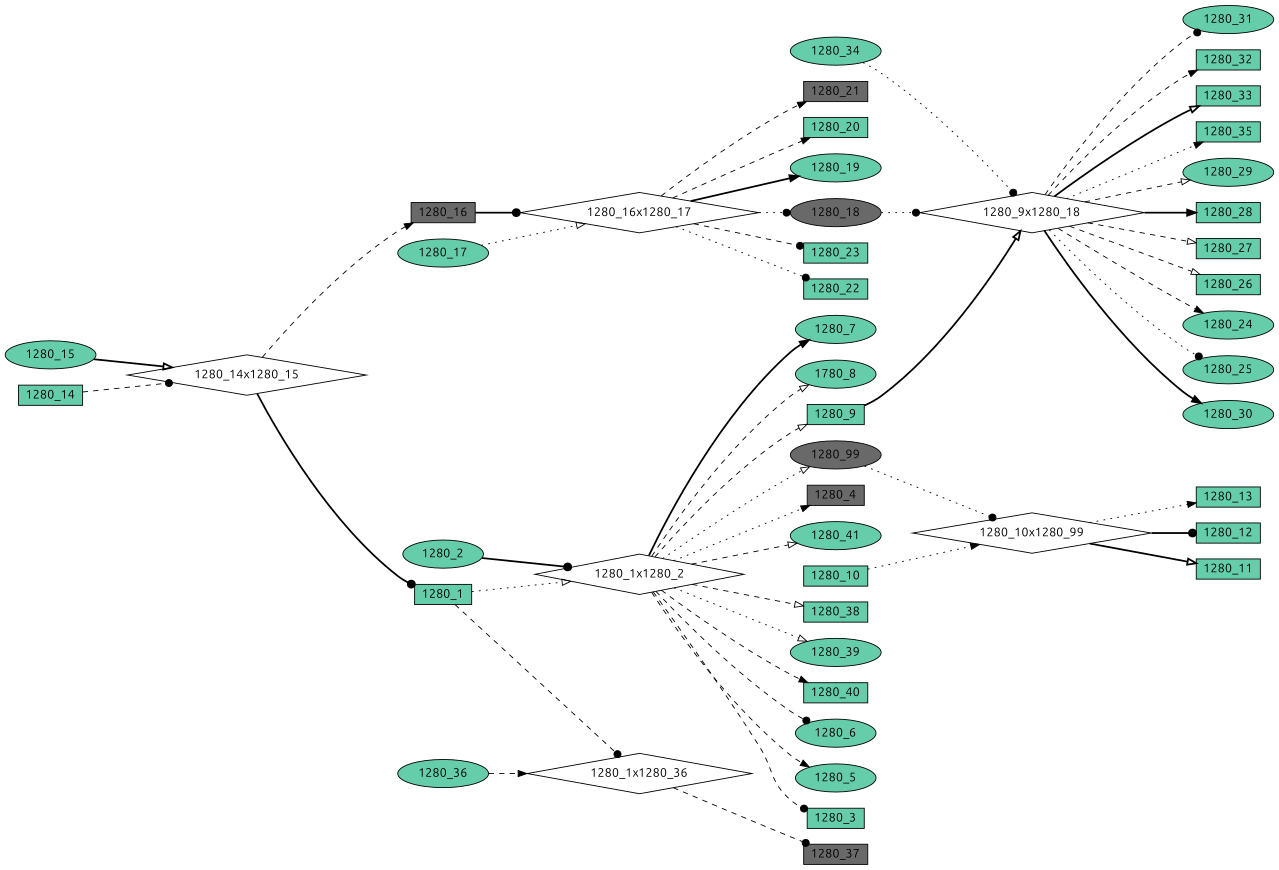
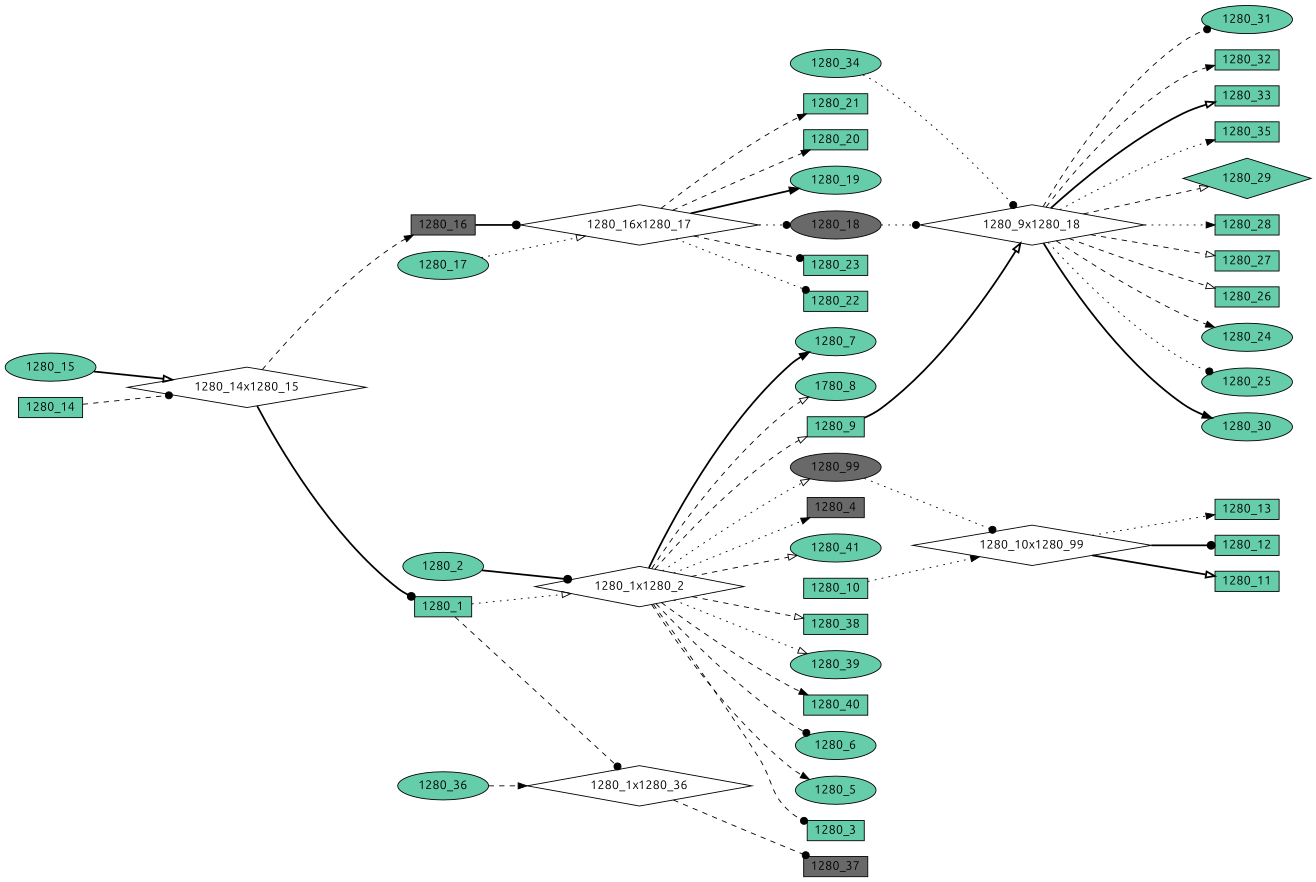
  digraph {
    fontname=Ubuntu
    rankdir=LR
    node [fillcolor=aquamarine3 fontcolor=black fontname=Ubuntu regular=0 shape=box style=filled]
    edge [arrowhead=dot fontname=Ubuntu style=dashed]
    "1280_35" [height=0.3 width=0.5]
    "1280_9x1280_18" [height=.1 shape=diamond width=.1 fillcolor="" fontcolor="" regular="" style=""]
-   "1280_29" [height=0.3 shape=ellipse width=0.5]
+   "1280_29" [height=0.3 shape=diamond width=0.5]
    "1280_28" [height=0.3 width=0.5]
    "1280_27" [height=0.3 width=0.5]
    "1280_26" [height=0.3 width=0.5]
    "1280_24" [height=0.3 shape=ellipse width=0.5]
    "1280_25" [height=0.3 shape=ellipse width=0.5]
    "1280_30" [height=0.3 shape=ellipse width=0.5]
    "1280_31" [height=0.3 shape=ellipse width=0.5]
    "1280_32" [height=0.3 width=0.5]
    "1280_33" [height=0.3 width=0.5]
    "1280_34" [height=0.3 shape=ellipse width=0.5]
    "1280_4" [fillcolor=dimgrey height=0.3 width=0.5]
    "1280_1x1280_2" [height=.1 shape=diamond width=.1 fillcolor="" fontcolor="" regular="" style=""]
    "1280_41" [height=0.3 shape=ellipse width=0.5]
    "1280_38" [height=0.3 width=0.5]
    "1280_39" [height=0.3 shape=ellipse width=0.5]
    "1280_40" [height=0.3 width=0.5]
    "1280_6" [height=0.3 shape=ellipse width=0.5]
    "1280_5" [height=0.3 shape=ellipse width=0.5]
    "1280_9" [height=0.3 width=0.5]
    "1280_3" [height=0.3 width=0.5]
    "1280_7" [height=0.3 shape=ellipse width=0.5]
    "1280_99" [fillcolor=dimgrey height=0.3 shape=ellipse width=0.5]
    n26 [height=0.3 label="1780_8" shape=ellipse width=0.5]
    "1280_10x1280_99" [height=.1 shape=diamond width=.1 fillcolor="" fontcolor="" regular="" style=""]
    "1280_23" [height=0.3 width=0.5]
    "1280_16x1280_17" [height=.1 shape=diamond width=.1 fillcolor="" fontcolor="" regular="" style=""]
    "1280_22" [height=0.3 width=0.5]
-   "1280_21" [fillcolor=dimgrey height=0.3 width=0.5]
+   "1280_21" [height=0.3 width=0.5]
    "1280_20" [height=0.3 width=0.5]
    "1280_19" [height=0.3 shape=ellipse width=0.5]
    "1280_18" [fillcolor=dimgrey height=0.3 shape=ellipse width=0.5]
    "1280_17" [height=0.3 shape=ellipse width=0.5]
    "1280_16" [fillcolor=dimgrey height=0.3 width=0.5]
    "1280_14x1280_15" [height=.1 shape=diamond width=.1 fillcolor="" fontcolor="" regular="" style=""]
    "1280_1" [height=0.3 width=0.5]
    "1280_1x1280_36" [height=.1 shape=diamond width=.1 fillcolor="" fontcolor="" regular="" style=""]
    "1280_15" [height=0.3 shape=ellipse width=0.5]
    "1280_14" [height=0.3 width=0.5]
    "1280_36" [height=0.3 shape=ellipse width=0.5]
    "1280_37" [fillcolor=dimgrey height=0.3 width=0.5]
    "1280_11" [height=0.3 width=0.5]
    "1280_13" [height=0.3 width=0.5]
    "1280_12" [height=0.3 width=0.5]
    "1280_10" [height=0.3 width=0.5]
    "1280_2" [height=0.3 shape=ellipse width=0.5]
    "1280_9x1280_18" -> "1280_35" [arrowhead=normal style=dotted]
    "1280_9x1280_18" -> "1280_29" [arrowhead=onormal]
-   "1280_9x1280_18" -> "1280_28" [arrowhead=normal style=bold]
+   "1280_9x1280_18" -> "1280_28" [arrowhead=normal style=dotted]
    "1280_9x1280_18" -> "1280_27" [arrowhead=onormal]
    "1280_9x1280_18" -> "1280_26" [arrowhead=onormal]
    "1280_9x1280_18" -> "1280_24" [arrowhead=normal]
    "1280_9x1280_18" -> "1280_25" [style=dotted]
    "1280_9x1280_18" -> "1280_30" [arrowhead=normal style=bold]
    "1280_9x1280_18" -> "1280_31"
    "1280_9x1280_18" -> "1280_32" [arrowhead=normal]
    "1280_9x1280_18" -> "1280_33" [arrowhead=onormal style=bold]
    "1280_34" -> "1280_9x1280_18" [style=dotted]
    "1280_1x1280_2" -> "1280_4" [arrowhead=normal style=dotted]
    "1280_1x1280_2" -> "1280_41" [arrowhead=onormal]
    "1280_1x1280_2" -> "1280_38" [arrowhead=onormal]
    "1280_1x1280_2" -> "1280_39" [arrowhead=onormal style=dotted]
    "1280_1x1280_2" -> "1280_40" [arrowhead=normal]
    "1280_1x1280_2" -> "1280_6"
    "1280_1x1280_2" -> "1280_5" [arrowhead=normal]
    "1280_1x1280_2" -> "1280_9" [arrowhead=onormal]
    "1280_1x1280_2" -> "1280_3"
    "1280_1x1280_2" -> "1280_7" [arrowhead=normal style=bold]
    "1280_1x1280_2" -> "1280_99" [arrowhead=onormal style=dotted]
    "1280_1x1280_2" -> n26 [arrowhead=onormal]
    "1280_9" -> "1280_9x1280_18" [arrowhead=onormal style=bold]
    "1280_99" -> "1280_10x1280_99" [style=dotted]
    "1280_10x1280_99" -> "1280_11" [arrowhead=onormal style=bold]
    "1280_10x1280_99" -> "1280_13" [arrowhead=normal style=dotted]
    "1280_10x1280_99" -> "1280_12" [style=bold]
    "1280_16x1280_17" -> "1280_23"
    "1280_16x1280_17" -> "1280_22" [style=dotted]
    "1280_16x1280_17" -> "1280_21" [arrowhead=normal]
    "1280_16x1280_17" -> "1280_20" [arrowhead=normal]
    "1280_16x1280_17" -> "1280_19" [arrowhead=normal style=bold]
    "1280_16x1280_17" -> "1280_18" [style=dotted]
    "1280_18" -> "1280_9x1280_18" [style=dotted]
    "1280_17" -> "1280_16x1280_17" [arrowhead=onormal style=dotted]
    "1280_16" -> "1280_16x1280_17" [style=bold]
    "1280_14x1280_15" -> "1280_16" [arrowhead=normal]
    "1280_14x1280_15" -> "1280_1" [style=bold]
    "1280_1" -> "1280_1x1280_2" [arrowhead=onormal style=dotted]
    "1280_1" -> "1280_1x1280_36"
    "1280_1x1280_36" -> "1280_37"
    "1280_15" -> "1280_14x1280_15" [arrowhead=onormal style=bold]
    "1280_14" -> "1280_14x1280_15"
    "1280_36" -> "1280_1x1280_36" [arrowhead=normal]
    "1280_10" -> "1280_10x1280_99" [arrowhead=normal style=dotted]
    "1280_2" -> "1280_1x1280_2" [style=bold]
  }
